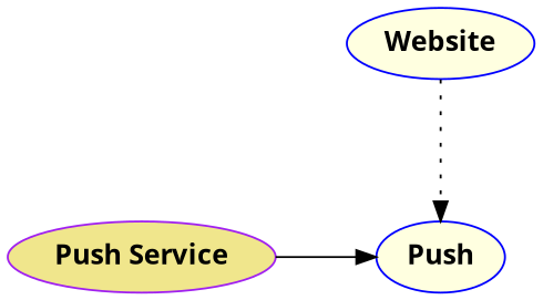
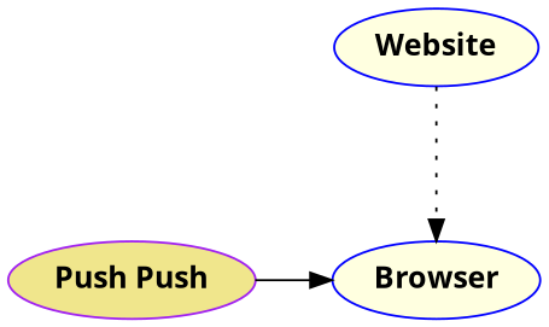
  digraph {
    nodesep=1
    rankdir=LR
    node [color=blue fillcolor=lightyellow fontname="OpenSans Bold" style=filled]
    edge [fontname="OpenSans Italic"]
-   Browser [label=Push]
+   Browser
    Website
-   "Push Service" [color=purple fillcolor=khaki]
+   "Push Service" [color=purple fillcolor=khaki label="Push Push"]
    subgraph sub_1 {
      rank=same
      Browser
      Website
    }
    Website -> Browser [style=dotted]
    "Push Service" -> Browser [style=solid]
  }
